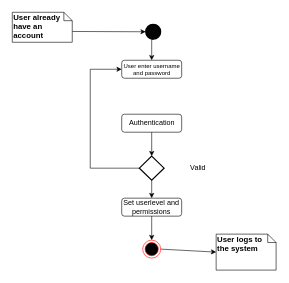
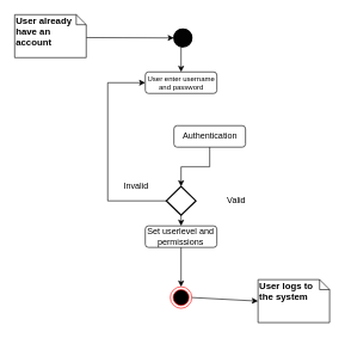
  <mxCell id="0" />
  <mxCell id="1" parent="0" />
  <mxCell id="2" style="edgeStyle=none;rounded=0;orthogonalLoop=1;jettySize=auto;html=1;exitX=1;exitY=0.5;exitDx=0;exitDy=0;entryX=0;entryY=0.5;entryDx=0;entryDy=0;entryPerimeter=0;fontSize=9;" edge="1" parent="1" source="3" target="18"><mxGeometry relative="1" as="geometry" /></mxCell>
  <mxCell id="3" value="" style="ellipse;html=1;shape=endState;fillColor=#000000;strokeColor=#ff0000;" parent="1" vertex="1"><mxGeometry x="237.49" y="400" width="30" height="30" as="geometry" /></mxCell>
  <mxCell id="4" style="edgeStyle=orthogonalEdgeStyle;rounded=0;orthogonalLoop=1;jettySize=auto;html=1;exitX=0.5;exitY=1;exitDx=0;exitDy=0;exitPerimeter=0;entryX=0.5;entryY=0;entryDx=0;entryDy=0;" parent="1" source="5" target="8" edge="1"><mxGeometry relative="1" as="geometry" /></mxCell>
  <mxCell id="5" value="" style="strokeWidth=2;html=1;shape=mxgraph.flowchart.start_2;whiteSpace=wrap;fillColor=#030303;" parent="1" vertex="1"><mxGeometry x="242.5" y="40" width="25" height="25" as="geometry" /></mxCell>
  <mxCell id="6" value="" style="edgeStyle=orthogonalEdgeStyle;rounded=0;orthogonalLoop=1;jettySize=auto;html=1;entryX=0.5;entryY=0;entryDx=0;entryDy=0;entryPerimeter=0;" parent="1" source="7" target="13" edge="1"><mxGeometry relative="1" as="geometry"><mxPoint x="252.5" y="260" as="targetPoint" /></mxGeometry></mxCell>
- <mxCell id="7" value="Authentication" style="shape=rect;rounded=1;html=1;whiteSpace=wrap;align=center;fillColor=none;" parent="1" vertex="1"><mxGeometry x="202.5" y="190" width="100" height="30" as="geometry" /></mxCell>
+ <mxCell id="7" value="Authentication" style="shape=rect;rounded=1;html=1;whiteSpace=wrap;align=center;fillColor=none;" parent="1" vertex="1"><mxGeometry x="242.5" y="175" width="100" height="30" as="geometry" /></mxCell>
  <mxCell id="8" value="User enter username and password" style="shape=rect;rounded=1;html=1;whiteSpace=wrap;align=center;fillColor=none;fontSize=10;" parent="1" vertex="1"><mxGeometry x="202.51" y="100" width="100" height="30" as="geometry" /></mxCell>
  <mxCell id="9" style="edgeStyle=orthogonalEdgeStyle;rounded=0;orthogonalLoop=1;jettySize=auto;html=1;exitX=0;exitY=0.5;exitDx=0;exitDy=0;entryX=0;entryY=0.5;entryDx=0;entryDy=0;entryPerimeter=0;endArrow=none;endFill=0;startArrow=classic;startFill=1;" parent="1" source="8" target="13" edge="1"><mxGeometry relative="1" as="geometry"><mxPoint x="130.294" y="350.353" as="sourcePoint" /><Array as="points"><mxPoint x="150" y="115" /><mxPoint x="150" y="280" /></Array></mxGeometry></mxCell>
  <mxCell id="10" style="edgeStyle=orthogonalEdgeStyle;rounded=0;orthogonalLoop=1;jettySize=auto;html=1;exitX=0.5;exitY=1;exitDx=0;exitDy=0;entryX=0.5;entryY=0;entryDx=0;entryDy=0;" parent="1" source="11" target="3" edge="1"><mxGeometry relative="1" as="geometry" /></mxCell>
- <mxCell id="11" value="Set userlevel and&lt;br&gt;permissions" style="shape=rect;rounded=1;html=1;whiteSpace=wrap;align=center;fillColor=none;" parent="1" vertex="1"><mxGeometry x="202.49" y="330" width="100" height="30" as="geometry" /></mxCell>
+ <mxCell id="11" value="Set userlevel and&lt;br&gt;permissions" style="shape=rect;rounded=1;html=1;whiteSpace=wrap;align=center;fillColor=none;" parent="1" vertex="1"><mxGeometry x="202.49" y="315" width="100" height="30" as="geometry" /></mxCell>
  <mxCell id="12" style="edgeStyle=orthogonalEdgeStyle;rounded=0;orthogonalLoop=1;jettySize=auto;html=1;exitX=0.5;exitY=1;exitDx=0;exitDy=0;exitPerimeter=0;entryX=0.5;entryY=0;entryDx=0;entryDy=0;" parent="1" source="13" target="11" edge="1"><mxGeometry relative="1" as="geometry" /></mxCell>
  <mxCell id="13" value="" style="strokeWidth=2;html=1;shape=mxgraph.flowchart.decision;whiteSpace=wrap;fillColor=none;" parent="1" vertex="1"><mxGeometry x="231.89" y="260" width="41.25" height="40" as="geometry" /></mxCell>
+ <mxCell id="14" value="Invalid" style="text;html=1;strokeColor=none;fillColor=none;align=center;verticalAlign=middle;whiteSpace=wrap;rounded=0;" parent="1" vertex="1"><mxGeometry x="170" y="250" width="40" height="20" as="geometry" /></mxCell>
  <mxCell id="15" value="Valid" style="text;html=1;strokeColor=none;fillColor=none;align=center;verticalAlign=middle;whiteSpace=wrap;rounded=0;" parent="1" vertex="1"><mxGeometry x="310" y="270" width="40" height="20" as="geometry" /></mxCell>
  <mxCell id="16" style="rounded=0;orthogonalLoop=1;jettySize=auto;html=1;exitX=0;exitY=0;exitDx=100;exitDy=32;exitPerimeter=0;entryX=0;entryY=0.5;entryDx=0;entryDy=0;entryPerimeter=0;fontSize=13;" edge="1" parent="1" source="17" target="5"><mxGeometry relative="1" as="geometry" /></mxCell>
- <mxCell id="17" value="&lt;b&gt;User already have an account&lt;/b&gt;" style="shape=note;whiteSpace=wrap;html=1;size=14;verticalAlign=top;align=left;spacingTop=-6;fontSize=13;" vertex="1" parent="1"><mxGeometry x="20" width="100" height="50" as="geometry" y="20" /></mxCell>
+ <mxCell id="17" value="&lt;b&gt;User already have an account&lt;/b&gt;" style="shape=note;whiteSpace=wrap;html=1;size=14;verticalAlign=top;align=left;spacingTop=-6;fontSize=13;" vertex="1" parent="1"><mxGeometry x="20" y="20" width="100" height="60" as="geometry" /></mxCell>
  <mxCell id="18" value="&lt;b&gt;User logs to the system&lt;/b&gt;" style="shape=note;whiteSpace=wrap;html=1;size=14;verticalAlign=top;align=left;spacingTop=-6;fontSize=13;" vertex="1" parent="1"><mxGeometry x="360" y="390" width="100" height="60" as="geometry" /></mxCell>
